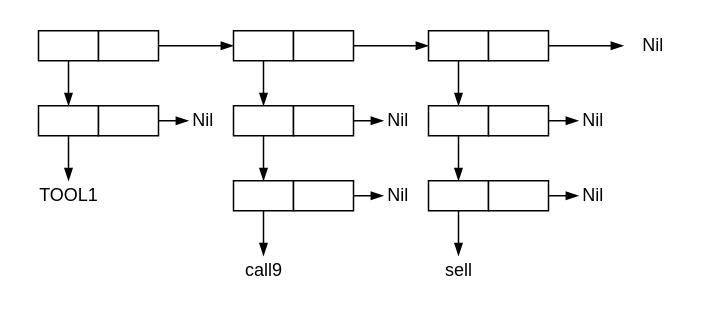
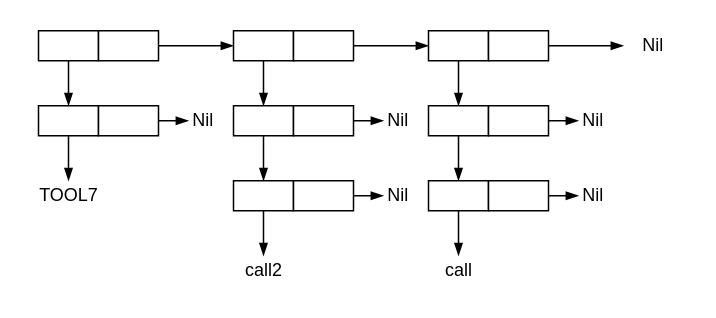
  <mxCell id="0" />
  <mxCell id="1" parent="0" />
  <mxCell id="2" value="" style="rounded=0;whiteSpace=wrap;html=1;" vertex="1" parent="1"><mxGeometry x="155" y="120" width="40" height="20" as="geometry" /></mxCell>
  <mxCell id="3" value="" style="rounded=0;whiteSpace=wrap;html=1;" parent="1" vertex="1"><mxGeometry x="25" y="20" width="40" height="20" as="geometry" /></mxCell>
  <mxCell id="4" value="" style="rounded=0;whiteSpace=wrap;html=1;" parent="1" vertex="1"><mxGeometry x="65" y="20" width="40" height="20" as="geometry" /></mxCell>
  <mxCell id="5" value="" style="endArrow=blockThin;html=1;exitX=0.5;exitY=1;exitDx=0;exitDy=0;endFill=1;" parent="1" source="3" edge="1"><mxGeometry width="50" height="50" relative="1" as="geometry"><mxPoint x="75" y="90" as="sourcePoint" /><mxPoint x="45" y="70" as="targetPoint" /></mxGeometry></mxCell>
  <mxCell id="6" value="" style="endArrow=blockThin;html=1;exitX=1;exitY=0.5;exitDx=0;exitDy=0;endFill=1;" parent="1" source="4" edge="1"><mxGeometry width="50" height="50" relative="1" as="geometry"><mxPoint x="55" y="50" as="sourcePoint" /><mxPoint x="155" y="30" as="targetPoint" /></mxGeometry></mxCell>
  <mxCell id="7" value="Nil" style="text;html=1;strokeColor=none;fillColor=none;align=center;verticalAlign=middle;whiteSpace=wrap;rounded=0;" parent="1" vertex="1"><mxGeometry x="415" y="20" width="40" height="20" as="geometry" /></mxCell>
- <mxCell id="8" value="TOOL1" style="text;html=1;align=center;verticalAlign=middle;resizable=0;points=[];autosize=1;" parent="1" vertex="1"><mxGeometry x="20" y="120" width="50" height="20" as="geometry" /></mxCell>
+ <mxCell id="8" value="TOOL7" style="text;html=1;align=center;verticalAlign=middle;resizable=0;points=[];autosize=1;" parent="1" vertex="1"><mxGeometry x="20" y="120" width="50" height="20" as="geometry" /></mxCell>
  <mxCell id="9" value="" style="rounded=0;whiteSpace=wrap;html=1;" parent="1" vertex="1"><mxGeometry x="155" y="20" width="40" height="20" as="geometry" /></mxCell>
  <mxCell id="10" value="" style="rounded=0;whiteSpace=wrap;html=1;" parent="1" vertex="1"><mxGeometry x="195" y="20" width="40" height="20" as="geometry" /></mxCell>
  <mxCell id="11" value="" style="endArrow=blockThin;html=1;exitX=0.5;exitY=1;exitDx=0;exitDy=0;endFill=1;" parent="1" source="9" edge="1"><mxGeometry width="50" height="50" relative="1" as="geometry"><mxPoint x="205" y="90" as="sourcePoint" /><mxPoint x="175" y="70" as="targetPoint" /></mxGeometry></mxCell>
  <mxCell id="12" value="" style="endArrow=blockThin;html=1;exitX=1;exitY=0.5;exitDx=0;exitDy=0;endFill=1;" parent="1" source="10" edge="1"><mxGeometry width="50" height="50" relative="1" as="geometry"><mxPoint x="185" y="50" as="sourcePoint" /><mxPoint x="285" y="30" as="targetPoint" /></mxGeometry></mxCell>
- <mxCell id="13" value="call9" style="text;html=1;align=center;verticalAlign=middle;resizable=0;points=[];autosize=1;" parent="1" vertex="1"><mxGeometry x="155" y="170" width="40" height="20" as="geometry" /></mxCell>
+ <mxCell id="13" value="call2" style="text;html=1;align=center;verticalAlign=middle;resizable=0;points=[];autosize=1;" parent="1" vertex="1"><mxGeometry x="155" y="170" width="40" height="20" as="geometry" /></mxCell>
  <mxCell id="14" value="" style="rounded=0;whiteSpace=wrap;html=1;" parent="1" vertex="1"><mxGeometry x="285" y="20" width="40" height="20" as="geometry" /></mxCell>
  <mxCell id="15" value="" style="rounded=0;whiteSpace=wrap;html=1;" parent="1" vertex="1"><mxGeometry x="325" y="20" width="40" height="20" as="geometry" /></mxCell>
  <mxCell id="16" value="" style="endArrow=blockThin;html=1;exitX=0.5;exitY=1;exitDx=0;exitDy=0;endFill=1;" parent="1" source="14" edge="1"><mxGeometry width="50" height="50" relative="1" as="geometry"><mxPoint x="335" y="90" as="sourcePoint" /><mxPoint x="305" y="70" as="targetPoint" /></mxGeometry></mxCell>
  <mxCell id="17" value="" style="endArrow=blockThin;html=1;exitX=1;exitY=0.5;exitDx=0;exitDy=0;endFill=1;" parent="1" source="15" edge="1"><mxGeometry width="50" height="50" relative="1" as="geometry"><mxPoint x="315" y="50" as="sourcePoint" /><mxPoint x="415" y="30" as="targetPoint" /></mxGeometry></mxCell>
- <mxCell id="18" value="sell" style="text;html=1;align=center;verticalAlign=middle;resizable=0;points=[];autosize=1;" parent="1" vertex="1"><mxGeometry x="290" y="170" width="30" height="20" as="geometry" /></mxCell>
+ <mxCell id="18" value="call" style="text;html=1;align=center;verticalAlign=middle;resizable=0;points=[];autosize=1;" parent="1" vertex="1"><mxGeometry x="290" y="170" width="30" height="20" as="geometry" /></mxCell>
  <mxCell id="19" value="" style="rounded=0;whiteSpace=wrap;html=1;" parent="1" vertex="1"><mxGeometry x="25" y="70" width="40" height="20" as="geometry" /></mxCell>
  <mxCell id="20" value="" style="rounded=0;whiteSpace=wrap;html=1;" parent="1" vertex="1"><mxGeometry x="65" y="70" width="40" height="20" as="geometry" /></mxCell>
  <mxCell id="21" value="" style="endArrow=blockThin;html=1;exitX=0.5;exitY=1;exitDx=0;exitDy=0;endFill=1;" parent="1" source="19" edge="1"><mxGeometry width="50" height="50" relative="1" as="geometry"><mxPoint x="75" y="140" as="sourcePoint" /><mxPoint x="45" y="120" as="targetPoint" /></mxGeometry></mxCell>
  <mxCell id="22" value="" style="endArrow=blockThin;html=1;exitX=1;exitY=0.5;exitDx=0;exitDy=0;endFill=1;" parent="1" source="20" edge="1"><mxGeometry width="50" height="50" relative="1" as="geometry"><mxPoint x="55" y="100" as="sourcePoint" /><mxPoint x="125" y="80" as="targetPoint" /></mxGeometry></mxCell>
  <mxCell id="23" value="" style="rounded=0;whiteSpace=wrap;html=1;" parent="1" vertex="1"><mxGeometry x="155" y="70" width="40" height="20" as="geometry" /></mxCell>
  <mxCell id="24" value="" style="rounded=0;whiteSpace=wrap;html=1;" parent="1" vertex="1"><mxGeometry x="195" y="70" width="40" height="20" as="geometry" /></mxCell>
  <mxCell id="25" value="" style="endArrow=blockThin;html=1;exitX=0.5;exitY=1;exitDx=0;exitDy=0;endFill=1;" parent="1" source="23" edge="1"><mxGeometry width="50" height="50" relative="1" as="geometry"><mxPoint x="205" y="140" as="sourcePoint" /><mxPoint x="175" y="120" as="targetPoint" /></mxGeometry></mxCell>
  <mxCell id="26" value="" style="rounded=0;whiteSpace=wrap;html=1;" parent="1" vertex="1"><mxGeometry x="285" y="70" width="40" height="20" as="geometry" /></mxCell>
  <mxCell id="27" value="" style="rounded=0;whiteSpace=wrap;html=1;" parent="1" vertex="1"><mxGeometry x="325" y="70" width="40" height="20" as="geometry" /></mxCell>
  <mxCell id="28" value="" style="endArrow=blockThin;html=1;exitX=0.5;exitY=1;exitDx=0;exitDy=0;endFill=1;" parent="1" source="26" edge="1"><mxGeometry width="50" height="50" relative="1" as="geometry"><mxPoint x="335" y="140" as="sourcePoint" /><mxPoint x="305" y="120" as="targetPoint" /></mxGeometry></mxCell>
  <mxCell id="29" value="Nil" style="text;html=1;strokeColor=none;fillColor=none;align=center;verticalAlign=middle;whiteSpace=wrap;rounded=0;" parent="1" vertex="1"><mxGeometry x="115" y="70" width="40" height="20" as="geometry" /></mxCell>
  <mxCell id="30" value="" style="endArrow=blockThin;html=1;exitX=1;exitY=0.5;exitDx=0;exitDy=0;endFill=1;" parent="1" edge="1"><mxGeometry width="50" height="50" relative="1" as="geometry"><mxPoint x="235" y="80" as="sourcePoint" /><mxPoint x="255" y="80" as="targetPoint" /></mxGeometry></mxCell>
  <mxCell id="31" value="Nil" style="text;html=1;strokeColor=none;fillColor=none;align=center;verticalAlign=middle;whiteSpace=wrap;rounded=0;" parent="1" vertex="1"><mxGeometry x="245" y="70" width="40" height="20" as="geometry" /></mxCell>
  <mxCell id="32" value="" style="endArrow=blockThin;html=1;exitX=1;exitY=0.5;exitDx=0;exitDy=0;endFill=1;" parent="1" edge="1"><mxGeometry width="50" height="50" relative="1" as="geometry"><mxPoint x="365" y="80" as="sourcePoint" /><mxPoint x="385" y="80" as="targetPoint" /></mxGeometry></mxCell>
  <mxCell id="33" value="Nil" style="text;html=1;strokeColor=none;fillColor=none;align=center;verticalAlign=middle;whiteSpace=wrap;rounded=0;" parent="1" vertex="1"><mxGeometry x="375" y="70" width="40" height="20" as="geometry" /></mxCell>
  <mxCell id="34" value="" style="rounded=0;whiteSpace=wrap;html=1;" vertex="1" parent="1"><mxGeometry x="195" y="120" width="40" height="20" as="geometry" /></mxCell>
  <mxCell id="35" value="" style="endArrow=blockThin;html=1;exitX=0.5;exitY=1;exitDx=0;exitDy=0;endFill=1;" edge="1" parent="1" source="2"><mxGeometry width="50" height="50" relative="1" as="geometry"><mxPoint x="205" y="190" as="sourcePoint" /><mxPoint x="175" y="170" as="targetPoint" /></mxGeometry></mxCell>
  <mxCell id="36" value="" style="endArrow=blockThin;html=1;exitX=1;exitY=0.5;exitDx=0;exitDy=0;endFill=1;" edge="1" parent="1"><mxGeometry width="50" height="50" relative="1" as="geometry"><mxPoint x="235" y="130" as="sourcePoint" /><mxPoint x="255" y="130" as="targetPoint" /></mxGeometry></mxCell>
  <mxCell id="37" value="Nil" style="text;html=1;strokeColor=none;fillColor=none;align=center;verticalAlign=middle;whiteSpace=wrap;rounded=0;" vertex="1" parent="1"><mxGeometry x="245" y="120" width="40" height="20" as="geometry" /></mxCell>
  <mxCell id="38" value="" style="rounded=0;whiteSpace=wrap;html=1;" vertex="1" parent="1"><mxGeometry x="285" y="120" width="40" height="20" as="geometry" /></mxCell>
  <mxCell id="39" value="" style="rounded=0;whiteSpace=wrap;html=1;" vertex="1" parent="1"><mxGeometry x="325" y="120" width="40" height="20" as="geometry" /></mxCell>
  <mxCell id="40" value="" style="endArrow=blockThin;html=1;exitX=0.5;exitY=1;exitDx=0;exitDy=0;endFill=1;" edge="1" source="38" parent="1"><mxGeometry width="50" height="50" relative="1" as="geometry"><mxPoint x="335" y="190" as="sourcePoint" /><mxPoint x="305" y="170" as="targetPoint" /></mxGeometry></mxCell>
  <mxCell id="41" value="" style="endArrow=blockThin;html=1;exitX=1;exitY=0.5;exitDx=0;exitDy=0;endFill=1;" edge="1" parent="1"><mxGeometry width="50" height="50" relative="1" as="geometry"><mxPoint x="365" y="130" as="sourcePoint" /><mxPoint x="385" y="130" as="targetPoint" /></mxGeometry></mxCell>
  <mxCell id="42" value="Nil" style="text;html=1;strokeColor=none;fillColor=none;align=center;verticalAlign=middle;whiteSpace=wrap;rounded=0;" vertex="1" parent="1"><mxGeometry x="375" y="120" width="40" height="20" as="geometry" /></mxCell>
